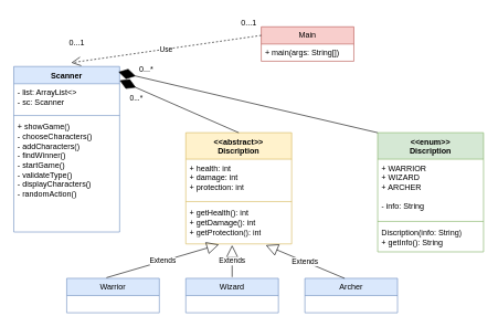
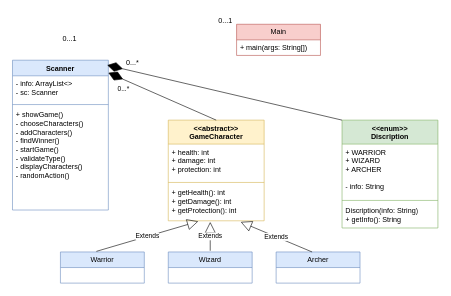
  <mxCell id="0" />
  <mxCell id="1" parent="0" />
  <mxCell id="2" value="&lt;div&gt;&lt;span style=&quot;background-color: initial;&quot;&gt;Main&lt;/span&gt;&lt;br&gt;&lt;/div&gt;" style="swimlane;fontStyle=0;childLayout=stackLayout;horizontal=1;startSize=26;fillColor=#f8cecc;horizontalStack=0;resizeParent=1;resizeParentMax=0;resizeLast=0;collapsible=1;marginBottom=0;whiteSpace=wrap;html=1;strokeColor=#b85450;" vertex="1" parent="1"><mxGeometry x="394" y="40" width="140" height="52" as="geometry"><mxRectangle x="540" y="220" width="70" height="30" as="alternateBounds" /></mxGeometry></mxCell>
  <mxCell id="3" value="+ main(args: String[])" style="text;strokeColor=none;fillColor=none;align=left;verticalAlign=top;spacingLeft=4;spacingRight=4;overflow=hidden;rotatable=0;points=[[0,0.5],[1,0.5]];portConstraint=eastwest;whiteSpace=wrap;html=1;" vertex="1" parent="2"><mxGeometry y="26" width="140" height="26" as="geometry" /></mxCell>
- <mxCell id="4" value="&amp;lt;&amp;lt;abstract&amp;gt;&amp;gt;&lt;br&gt;Discription" style="swimlane;fontStyle=1;align=center;verticalAlign=top;childLayout=stackLayout;horizontal=1;startSize=40;horizontalStack=0;resizeParent=1;resizeParentMax=0;resizeLast=0;collapsible=1;marginBottom=0;whiteSpace=wrap;html=1;fillColor=#fff2cc;strokeColor=#d6b656;" vertex="1" parent="1"><mxGeometry x="280" y="200" width="160" height="168" as="geometry" /></mxCell>
+ <mxCell id="4" value="&amp;lt;&amp;lt;abstract&amp;gt;&amp;gt;&lt;br&gt;GameCharacter" style="swimlane;fontStyle=1;align=center;verticalAlign=top;childLayout=stackLayout;horizontal=1;startSize=40;horizontalStack=0;resizeParent=1;resizeParentMax=0;resizeLast=0;collapsible=1;marginBottom=0;whiteSpace=wrap;html=1;fillColor=#fff2cc;strokeColor=#d6b656;" vertex="1" parent="1"><mxGeometry x="280" y="200" width="160" height="168" as="geometry" /></mxCell>
  <mxCell id="5" value="+ health: int&lt;div&gt;+ damage: int&lt;/div&gt;&lt;div&gt;+ protection: int&lt;/div&gt;" style="text;strokeColor=none;fillColor=none;align=left;verticalAlign=top;spacingLeft=4;spacingRight=4;overflow=hidden;rotatable=0;points=[[0,0.5],[1,0.5]];portConstraint=eastwest;whiteSpace=wrap;html=1;" vertex="1" parent="4"><mxGeometry y="40" width="160" height="60" as="geometry" /></mxCell>
  <mxCell id="6" value="" style="line;strokeWidth=1;fillColor=none;align=left;verticalAlign=middle;spacingTop=-1;spacingLeft=3;spacingRight=3;rotatable=0;labelPosition=right;points=[];portConstraint=eastwest;strokeColor=inherit;" vertex="1" parent="4"><mxGeometry y="100" width="160" height="8" as="geometry" /></mxCell>
  <mxCell id="7" value="+ getHealth(): int&lt;div&gt;+ getDamage(): int&lt;/div&gt;&lt;div&gt;+ getProtection(): int&lt;/div&gt;" style="text;strokeColor=none;fillColor=none;align=left;verticalAlign=top;spacingLeft=4;spacingRight=4;overflow=hidden;rotatable=0;points=[[0,0.5],[1,0.5]];portConstraint=eastwest;whiteSpace=wrap;html=1;" vertex="1" parent="4"><mxGeometry y="108" width="160" height="60" as="geometry" /></mxCell>
  <mxCell id="8" value="Wizard" style="swimlane;fontStyle=0;childLayout=stackLayout;horizontal=1;startSize=26;fillColor=#dae8fc;horizontalStack=0;resizeParent=1;resizeParentMax=0;resizeLast=0;collapsible=1;marginBottom=0;whiteSpace=wrap;html=1;strokeColor=#6c8ebf;" vertex="1" parent="1"><mxGeometry x="280" y="420" width="140" height="52" as="geometry" /></mxCell>
  <mxCell id="9" value="Warrior" style="swimlane;fontStyle=0;childLayout=stackLayout;horizontal=1;startSize=26;fillColor=#dae8fc;horizontalStack=0;resizeParent=1;resizeParentMax=0;resizeLast=0;collapsible=1;marginBottom=0;whiteSpace=wrap;html=1;strokeColor=#6c8ebf;" vertex="1" parent="1"><mxGeometry x="100" y="420" width="140" height="52" as="geometry" /></mxCell>
  <mxCell id="10" value="Extends" style="endArrow=block;endSize=16;endFill=0;html=1;rounded=0;" edge="1" parent="9"><mxGeometry width="160" relative="1" as="geometry"><mxPoint x="60" y="-1" as="sourcePoint" /><mxPoint x="230" y="-51" as="targetPoint" /><Array as="points" /></mxGeometry></mxCell>
  <mxCell id="11" value="Archer" style="swimlane;fontStyle=0;childLayout=stackLayout;horizontal=1;startSize=26;fillColor=#dae8fc;horizontalStack=0;resizeParent=1;resizeParentMax=0;resizeLast=0;collapsible=1;marginBottom=0;whiteSpace=wrap;html=1;strokeColor=#6c8ebf;" vertex="1" parent="1"><mxGeometry x="460" y="420" width="140" height="52" as="geometry" /></mxCell>
  <mxCell id="12" value="Extends" style="endArrow=block;endSize=16;endFill=0;html=1;rounded=0;" edge="1" parent="1"><mxGeometry width="160" relative="1" as="geometry"><mxPoint x="350" y="418" as="sourcePoint" /><mxPoint x="350" y="370" as="targetPoint" /><Array as="points" /></mxGeometry></mxCell>
  <mxCell id="13" value="Extends" style="endArrow=block;endSize=16;endFill=0;html=1;rounded=0;entryX=0.756;entryY=1.033;entryDx=0;entryDy=0;entryPerimeter=0;" edge="1" parent="1" target="7"><mxGeometry width="160" relative="1" as="geometry"><mxPoint x="520" y="420" as="sourcePoint" /><mxPoint x="690" y="370" as="targetPoint" /><Array as="points" /></mxGeometry></mxCell>
  <mxCell id="14" value="&amp;lt;&amp;lt;enum&amp;gt;&amp;gt;&lt;div&gt;Discription&lt;/div&gt;" style="swimlane;fontStyle=1;align=center;verticalAlign=top;childLayout=stackLayout;horizontal=1;startSize=40;horizontalStack=0;resizeParent=1;resizeParentMax=0;resizeLast=0;collapsible=1;marginBottom=0;whiteSpace=wrap;html=1;fillColor=#d5e8d4;strokeColor=#82b366;" vertex="1" parent="1"><mxGeometry x="570" y="200" width="160" height="180" as="geometry" /></mxCell>
  <mxCell id="15" value="+ WARRIOR&lt;div&gt;+ WIZARD&lt;/div&gt;&lt;div&gt;+ ARCHER&lt;/div&gt;&lt;div&gt;&lt;br&gt;&lt;/div&gt;&lt;div&gt;- info: String&lt;/div&gt;" style="text;strokeColor=none;fillColor=none;align=left;verticalAlign=top;spacingLeft=4;spacingRight=4;overflow=hidden;rotatable=0;points=[[0,0.5],[1,0.5]];portConstraint=eastwest;whiteSpace=wrap;html=1;" vertex="1" parent="14"><mxGeometry y="40" width="160" height="90" as="geometry" /></mxCell>
  <mxCell id="16" value="" style="line;strokeWidth=1;fillColor=none;align=left;verticalAlign=middle;spacingTop=-1;spacingLeft=3;spacingRight=3;rotatable=0;labelPosition=right;points=[];portConstraint=eastwest;strokeColor=inherit;" vertex="1" parent="14"><mxGeometry y="130" width="160" height="8" as="geometry" /></mxCell>
  <mxCell id="17" value="Discription(info: String)&lt;div&gt;+ getInfo(): String&lt;/div&gt;" style="text;strokeColor=none;fillColor=none;align=left;verticalAlign=top;spacingLeft=4;spacingRight=4;overflow=hidden;rotatable=0;points=[[0,0.5],[1,0.5]];portConstraint=eastwest;whiteSpace=wrap;html=1;" vertex="1" parent="14"><mxGeometry y="138" width="160" height="42" as="geometry" /></mxCell>
  <mxCell id="18" value="Scanner" style="swimlane;fontStyle=1;align=center;verticalAlign=top;childLayout=stackLayout;horizontal=1;startSize=26;horizontalStack=0;resizeParent=1;resizeParentMax=0;resizeLast=0;collapsible=1;marginBottom=0;whiteSpace=wrap;html=1;fillColor=#dae8fc;strokeColor=#6c8ebf;" vertex="1" parent="1"><mxGeometry x="20" y="100" width="160" height="250" as="geometry" /></mxCell>
- <mxCell id="19" value="- list: ArrayList&amp;lt;&amp;gt;&lt;div&gt;- sc: Scanner&lt;/div&gt;" style="text;strokeColor=none;fillColor=none;align=left;verticalAlign=top;spacingLeft=4;spacingRight=4;overflow=hidden;rotatable=0;points=[[0,0.5],[1,0.5]];portConstraint=eastwest;whiteSpace=wrap;html=1;" vertex="1" parent="18"><mxGeometry y="26" width="160" height="44" as="geometry" /></mxCell>
+ <mxCell id="19" value="- info: ArrayList&amp;lt;&amp;gt;&lt;div&gt;- sc: Scanner&lt;/div&gt;" style="text;strokeColor=none;fillColor=none;align=left;verticalAlign=top;spacingLeft=4;spacingRight=4;overflow=hidden;rotatable=0;points=[[0,0.5],[1,0.5]];portConstraint=eastwest;whiteSpace=wrap;html=1;" vertex="1" parent="18"><mxGeometry y="26" width="160" height="44" as="geometry" /></mxCell>
  <mxCell id="20" value="" style="line;strokeWidth=1;fillColor=none;align=left;verticalAlign=middle;spacingTop=-1;spacingLeft=3;spacingRight=3;rotatable=0;labelPosition=right;points=[];portConstraint=eastwest;strokeColor=inherit;" vertex="1" parent="18"><mxGeometry y="70" width="160" height="8" as="geometry" /></mxCell>
  <mxCell id="21" value="+ showGame()&lt;div&gt;- chooseCharacters()&lt;/div&gt;&lt;div&gt;- addCharacters()&lt;/div&gt;&lt;div&gt;- findWinner()&lt;/div&gt;&lt;div&gt;- startGame()&lt;/div&gt;&lt;div&gt;- validateType()&lt;/div&gt;&lt;div&gt;- displayCharacters()&lt;/div&gt;&lt;div&gt;- randomAction()&lt;/div&gt;" style="text;strokeColor=none;fillColor=none;align=left;verticalAlign=top;spacingLeft=4;spacingRight=4;overflow=hidden;rotatable=0;points=[[0,0.5],[1,0.5]];portConstraint=eastwest;whiteSpace=wrap;html=1;" vertex="1" parent="18"><mxGeometry y="78" width="160" height="172" as="geometry" /></mxCell>
- <mxCell id="22" value="Use" style="endArrow=open;endSize=12;dashed=1;html=1;rounded=0;entryX=0.544;entryY=-0.023;entryDx=0;entryDy=0;entryPerimeter=0;exitX=0;exitY=0.25;exitDx=0;exitDy=0;" edge="1" parent="1" source="2" target="18"><mxGeometry width="160" relative="1" as="geometry"><mxPoint x="394" y="0" as="sourcePoint" /><mxPoint x="554" y="0" as="targetPoint" /></mxGeometry></mxCell>
  <mxCell id="23" value="0...1" style="text;html=1;align=center;verticalAlign=middle;resizable=0;points=[];autosize=1;strokeColor=none;fillColor=none;" vertex="1" parent="1"><mxGeometry x="90" y="50" width="50" height="30" as="geometry" /></mxCell>
  <mxCell id="24" value="0...1" style="text;html=1;align=center;verticalAlign=middle;resizable=0;points=[];autosize=1;strokeColor=none;fillColor=none;" vertex="1" parent="1"><mxGeometry x="350" y="20" width="50" height="30" as="geometry" /></mxCell>
  <mxCell id="25" value="" style="endArrow=diamondThin;endFill=1;endSize=24;html=1;rounded=0;entryX=0.988;entryY=0.105;entryDx=0;entryDy=0;entryPerimeter=0;exitX=0;exitY=0.1;exitDx=0;exitDy=0;exitPerimeter=0;" edge="1" parent="1"><mxGeometry width="160" relative="1" as="geometry"><mxPoint x="570" y="200" as="sourcePoint" /><mxPoint x="178.08" y="108.25" as="targetPoint" /></mxGeometry></mxCell>
  <mxCell id="26" value="0...*" style="text;html=1;align=center;verticalAlign=middle;resizable=0;points=[];autosize=1;strokeColor=none;fillColor=none;" vertex="1" parent="1"><mxGeometry x="200" y="90" width="40" height="30" as="geometry" /></mxCell>
  <mxCell id="27" value="" style="endArrow=diamondThin;endFill=1;endSize=24;html=1;rounded=0;entryX=1;entryY=-0.114;entryDx=0;entryDy=0;entryPerimeter=0;" edge="1" parent="1" target="19"><mxGeometry width="160" relative="1" as="geometry"><mxPoint x="360" y="200" as="sourcePoint" /><mxPoint x="215" y="210" as="targetPoint" /></mxGeometry></mxCell>
  <mxCell id="28" value="0...*" style="edgeLabel;html=1;align=center;verticalAlign=middle;resizable=0;points=[];" vertex="1" connectable="0" parent="27"><mxGeometry x="0.445" y="3" relative="1" as="geometry"><mxPoint x="-24" y="2" as="offset" /></mxGeometry></mxCell>
